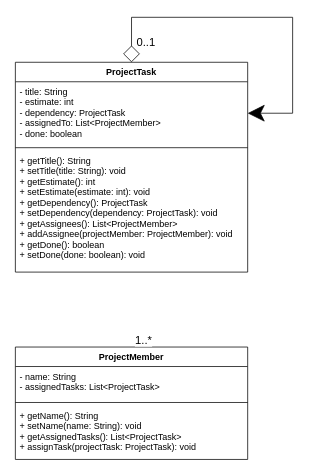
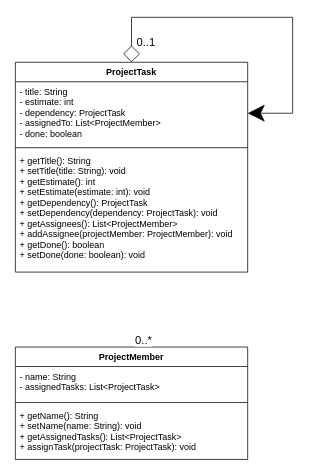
  <mxCell id="0" />
  <mxCell id="1" parent="0" />
  <mxCell id="2" value="ProjectTask" style="swimlane;fontStyle=1;align=center;verticalAlign=top;childLayout=stackLayout;horizontal=1;startSize=26;horizontalStack=0;resizeParent=1;resizeParentMax=0;resizeLast=0;collapsible=1;marginBottom=0;" vertex="1" parent="1"><mxGeometry x="20" y="20" width="310" height="280" as="geometry" /></mxCell>
  <mxCell id="3" value="- title: String&#10;- estimate: int&#10;- dependency: ProjectTask&#10;- assignedTo: List&lt;ProjectMember&gt;&#10;- done: boolean" style="text;strokeColor=none;fillColor=none;align=left;verticalAlign=top;spacingLeft=4;spacingRight=4;overflow=hidden;rotatable=0;points=[[0,0.5],[1,0.5]];portConstraint=eastwest;" vertex="1" parent="2"><mxGeometry y="26" width="310" height="84" as="geometry" /></mxCell>
  <mxCell id="4" value="" style="line;strokeWidth=1;fillColor=none;align=left;verticalAlign=middle;spacingTop=-1;spacingLeft=3;spacingRight=3;rotatable=0;labelPosition=right;points=[];portConstraint=eastwest;" vertex="1" parent="2"><mxGeometry y="110" width="310" height="8" as="geometry" /></mxCell>
  <mxCell id="5" value="+ getTitle(): String&#10;+ setTitle(title: String): void&#10;+ getEstimate(): int&#10;+ setEstimate(estimate: int): void&#10;+ getDependency(): ProjectTask&#10;+ setDependency(dependency: ProjectTask): void&#10;+ getAssignees(): List&lt;ProjectMember&gt;&#10;+ addAssignee(projectMember: ProjectMember): void&#10;+ getDone(): boolean&#10;+ setDone(done: boolean): void" style="text;strokeColor=none;fillColor=none;align=left;verticalAlign=top;spacingLeft=4;spacingRight=4;overflow=hidden;rotatable=0;points=[[0,0.5],[1,0.5]];portConstraint=eastwest;" vertex="1" parent="2"><mxGeometry y="118" width="310" height="162" as="geometry" /></mxCell>
  <mxCell id="6" style="edgeStyle=orthogonalEdgeStyle;rounded=0;orthogonalLoop=1;jettySize=auto;html=1;entryX=1;entryY=0.5;entryDx=0;entryDy=0;endArrow=classic;endFill=1;startArrow=diamond;startFill=0;endSize=20;startSize=20;" edge="1" parent="2" source="2" target="3"><mxGeometry relative="1" as="geometry"><Array as="points"><mxPoint x="155" y="-60" /><mxPoint x="370" y="-60" /><mxPoint x="370" y="68" /></Array></mxGeometry></mxCell>
  <mxCell id="7" value="0..1" style="edgeLabel;html=1;align=center;verticalAlign=middle;resizable=0;points=[];fontSize=15;" vertex="1" connectable="0" parent="6"><mxGeometry x="-0.861" relative="1" as="geometry"><mxPoint x="18" y="4" as="offset" /></mxGeometry></mxCell>
  <mxCell id="8" value="ProjectMember" style="swimlane;fontStyle=1;align=center;verticalAlign=top;childLayout=stackLayout;horizontal=1;startSize=26;horizontalStack=0;resizeParent=1;resizeParentMax=0;resizeLast=0;collapsible=1;marginBottom=0;" vertex="1" parent="1"><mxGeometry x="20" y="400" width="310" height="150" as="geometry" /></mxCell>
  <mxCell id="9" value="- name: String&#10;- assignedTasks: List&lt;ProjectTask&gt;&#10;" style="text;strokeColor=none;fillColor=none;align=left;verticalAlign=top;spacingLeft=4;spacingRight=4;overflow=hidden;rotatable=0;points=[[0,0.5],[1,0.5]];portConstraint=eastwest;" vertex="1" parent="8"><mxGeometry y="26" width="310" height="44" as="geometry" /></mxCell>
  <mxCell id="10" value="" style="line;strokeWidth=1;fillColor=none;align=left;verticalAlign=middle;spacingTop=-1;spacingLeft=3;spacingRight=3;rotatable=0;labelPosition=right;points=[];portConstraint=eastwest;" vertex="1" parent="8"><mxGeometry y="70" width="310" height="8" as="geometry" /></mxCell>
  <mxCell id="11" value="+ getName(): String&#10;+ setName(name: String): void&#10;+ getAssignedTasks(): List&lt;ProjectTask&gt;&#10;+ assignTask(projectTask: ProjectTask): void" style="text;strokeColor=none;fillColor=none;align=left;verticalAlign=top;spacingLeft=4;spacingRight=4;overflow=hidden;rotatable=0;points=[[0,0.5],[1,0.5]];portConstraint=eastwest;" vertex="1" parent="8"><mxGeometry y="78" width="310" height="72" as="geometry" /></mxCell>
- <mxCell id="12" value="1..*" style="edgeLabel;html=1;align=center;verticalAlign=middle;resizable=0;points=[];fontSize=15;" vertex="1" connectable="0" parent="1"><mxGeometry x="190" y="389.001" as="geometry" /></mxCell>
+ <mxCell id="12" value="0..*" style="edgeLabel;html=1;align=center;verticalAlign=middle;resizable=0;points=[];fontSize=15;" vertex="1" connectable="0" parent="1"><mxGeometry x="190" y="389.001" as="geometry" /></mxCell>
